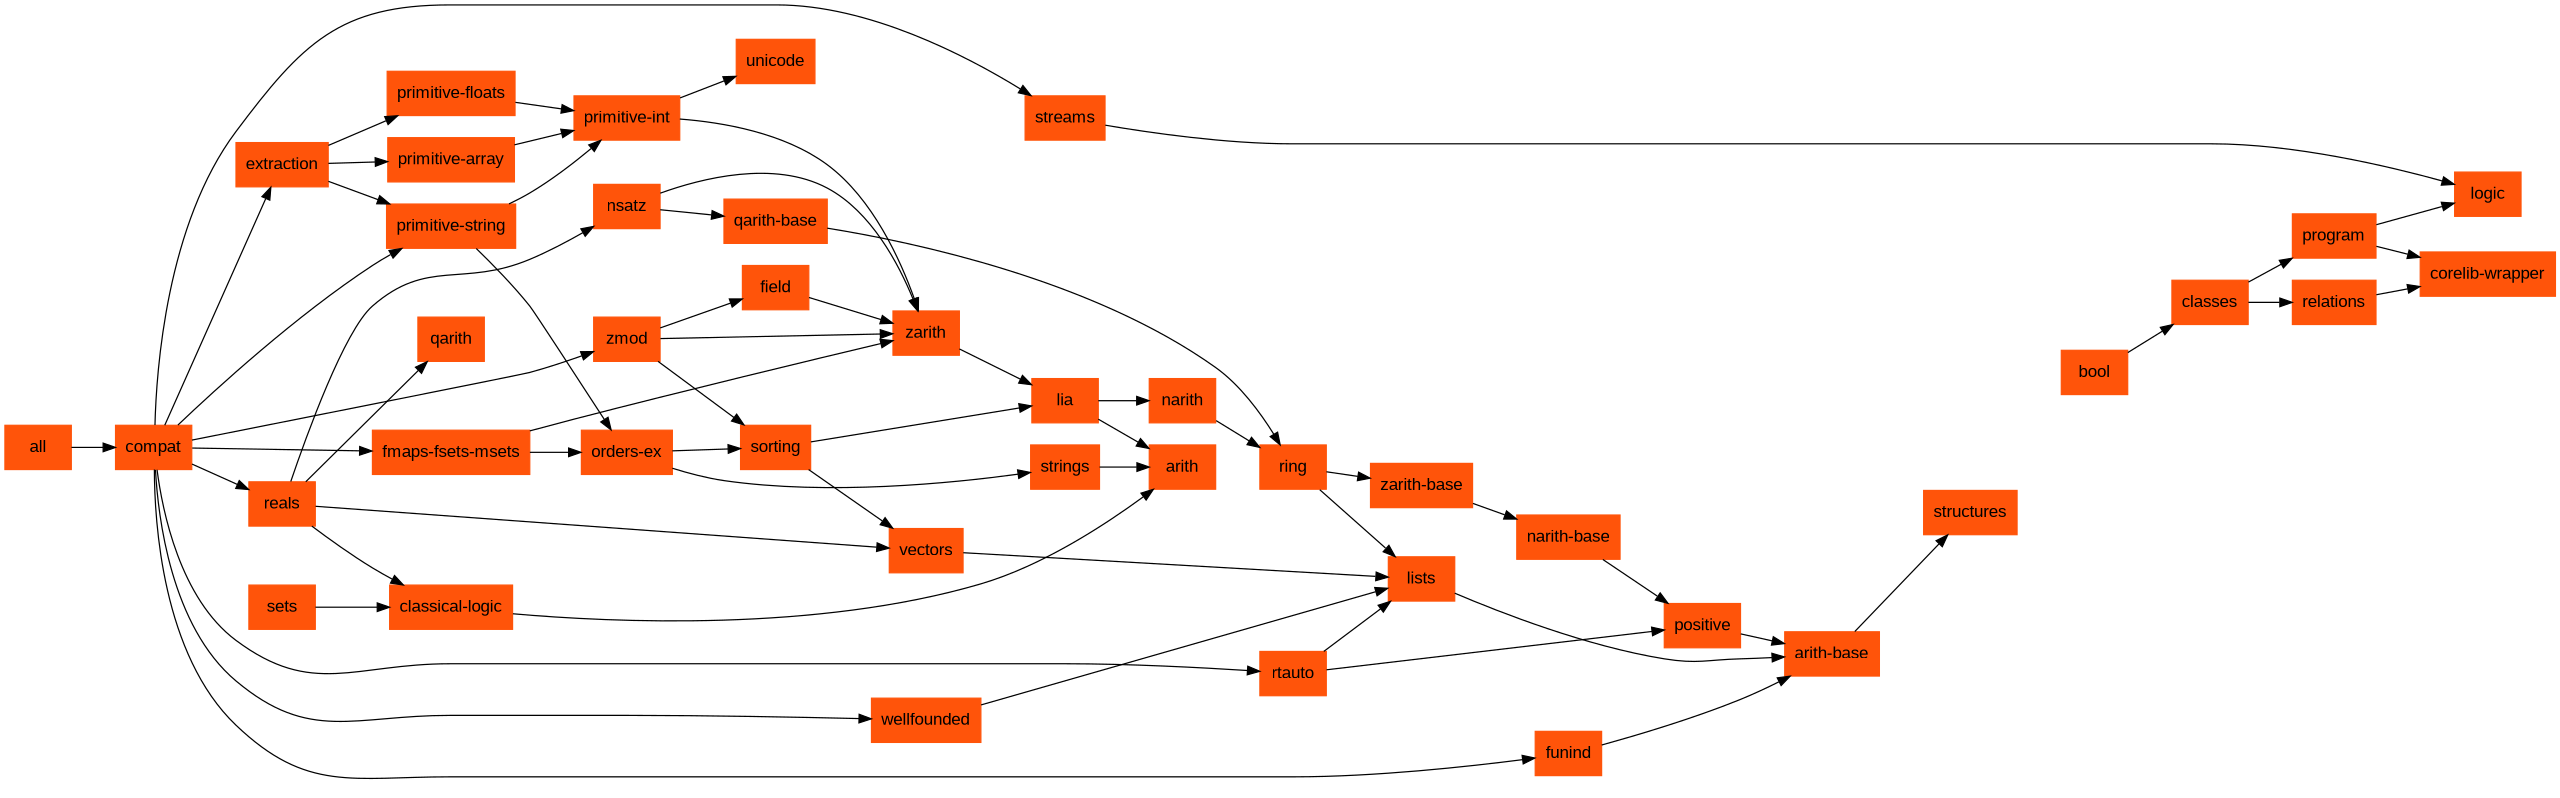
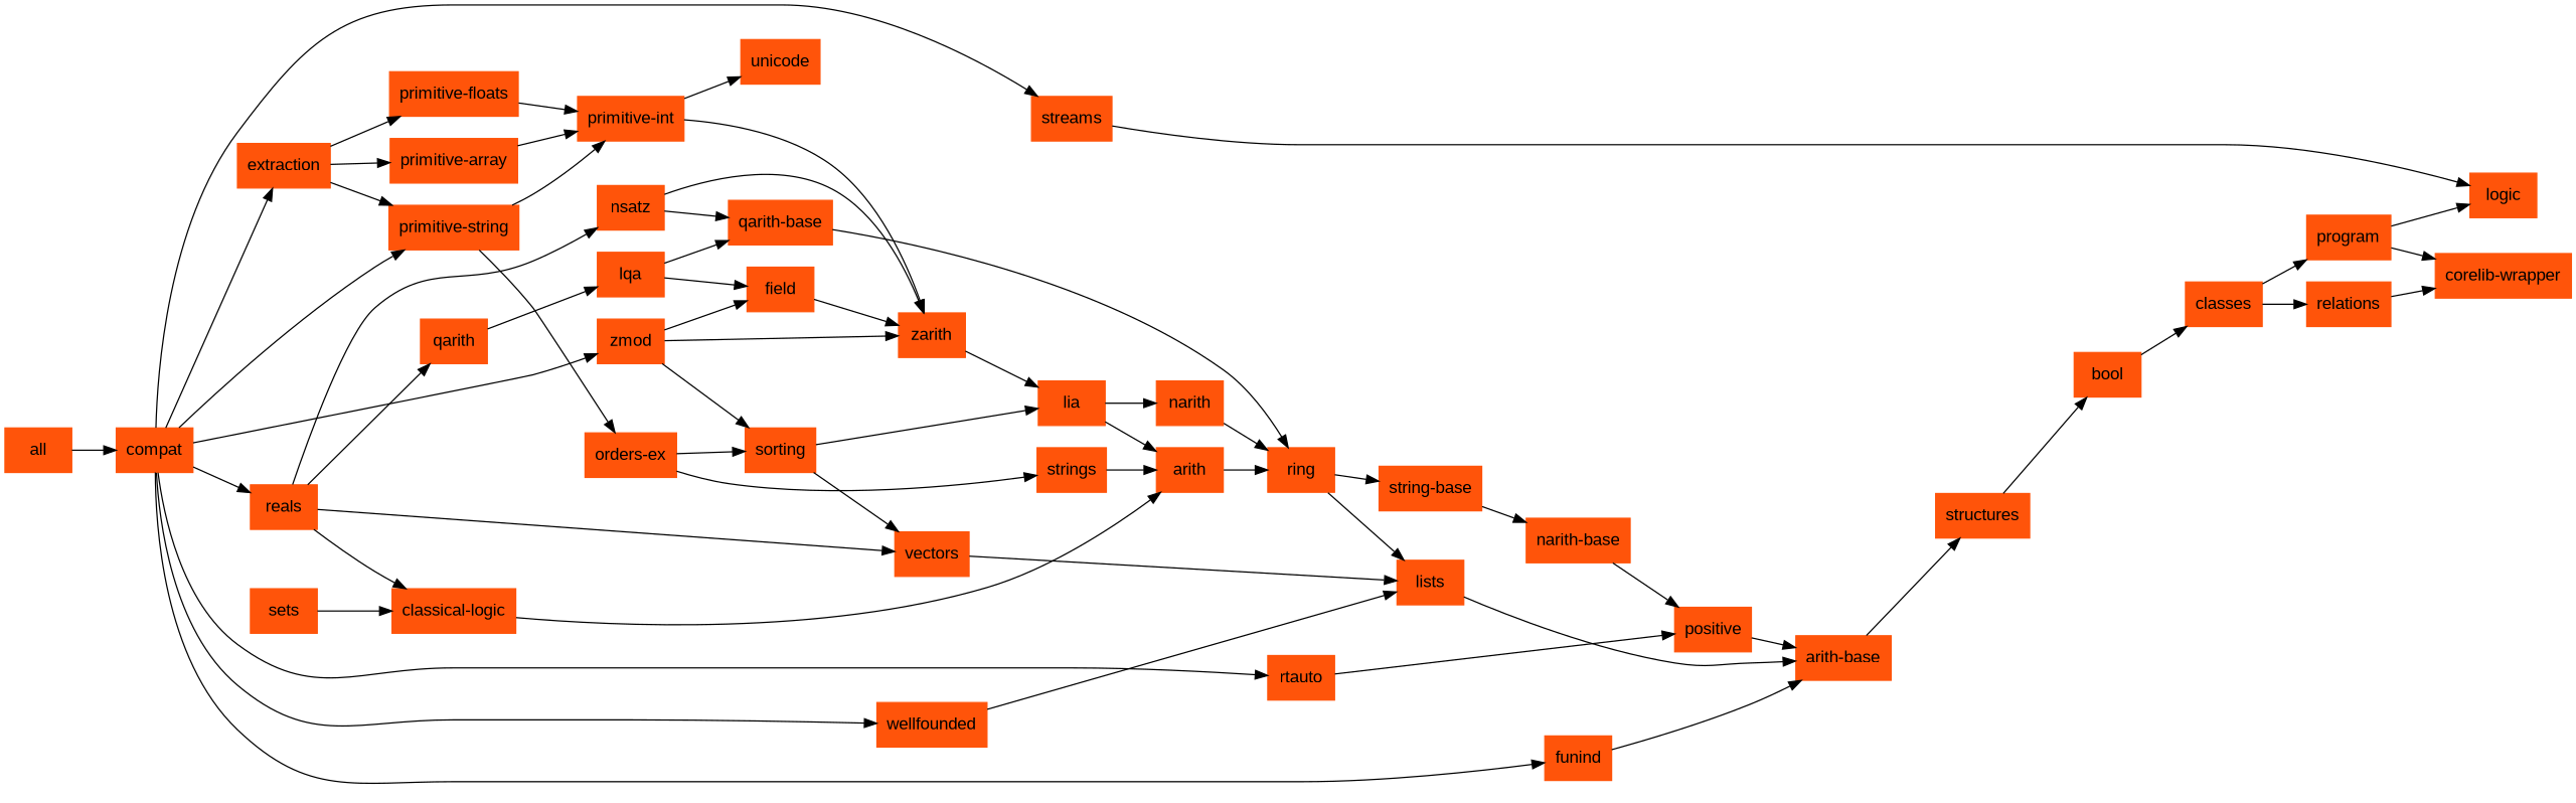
  digraph {
    fontname="Liberation Sans"
    rankdir=LR
    node [color="#ff540a" fontname="Liberation Sans" shape=rectangle style=filled]
    edge [fontname="Liberation Sans"]
    bool
    classes
    program
    relations
    "corelib-wrapper"
    logic
    strings
    arith
    ring
    lists
-   "zarith-base"
+   "zarith-base" [label="string-base"]
    reals
    qarith
    vectors
    "classical-logic"
    nsatz
+   lqa
    zarith
    "qarith-base"
    field
    "arith-base"
    lia
    structures
    narith
    zmod
    sorting
    sets
    positive
    "narith-base"
    "primitive-int"
    unicode
-   "fmaps-fsets-msets"
    "orders-ex"
    "primitive-floats"
    wellfounded
    "primitive-string"
    extraction
    "primitive-array"
    streams
    funind
    rtauto
    compat
    all
    bool -> classes
    classes -> program
    classes -> relations
    program -> "corelib-wrapper"
    program -> logic
    relations -> "corelib-wrapper"
    strings -> arith
+   arith -> ring
    ring -> lists
    ring -> "zarith-base"
    lists -> "arith-base"
    "zarith-base" -> "narith-base"
    reals -> qarith
    reals -> vectors
    reals -> "classical-logic"
    reals -> nsatz
+   qarith -> lqa
    vectors -> lists
    "classical-logic" -> arith
    nsatz -> zarith
    nsatz -> "qarith-base"
+   lqa -> "qarith-base"
+   lqa -> field
    zarith -> lia
    "qarith-base" -> ring
    field -> zarith
    "arith-base" -> structures
    lia -> arith
    lia -> narith
+   structures -> bool
    narith -> ring
    zmod -> zarith
    zmod -> field
    zmod -> sorting
    sorting -> vectors
    sorting -> lia
    sets -> "classical-logic"
    positive -> "arith-base"
    "narith-base" -> positive
    "primitive-int" -> zarith
    "primitive-int" -> unicode
-   "fmaps-fsets-msets" -> zarith
-   "fmaps-fsets-msets" -> "orders-ex"
    "orders-ex" -> strings
    "orders-ex" -> sorting
    "primitive-floats" -> "primitive-int"
    wellfounded -> lists
    "primitive-string" -> "primitive-int"
    "primitive-string" -> "orders-ex"
    extraction -> "primitive-floats"
    extraction -> "primitive-string"
    extraction -> "primitive-array"
    "primitive-array" -> "primitive-int"
    streams -> logic
    funind -> "arith-base"
-   rtauto -> lists
    rtauto -> positive
    compat -> reals
    compat -> zmod
-   compat -> "fmaps-fsets-msets"
    compat -> wellfounded
    compat -> "primitive-string"
    compat -> extraction
    compat -> streams
    compat -> funind
    compat -> rtauto
    all -> compat
  }
